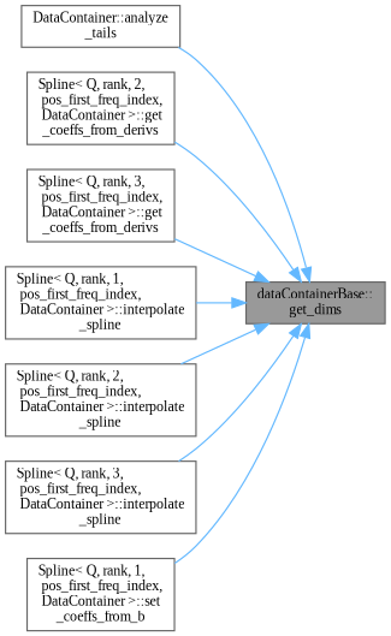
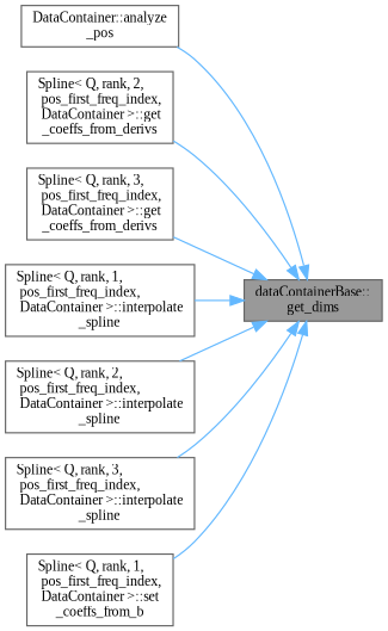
  digraph {
    rankdir=RL
    fontname="Liberation Serif"
    node [color=grey40 fillcolor=white fontname="Liberation Serif" fontsize=10 shape=box style=filled]
    edge [color=steelblue1 dir=back fontname="Liberation Serif" fontsize=10 labelfontname=Helvetica labelfontsize=10 style=solid]
    n1 [color=gray40 fillcolor=grey60 fontcolor=black height=0.2 label="dataContainerBase::\lget_dims" width=0.4]
-   n2 [height=0.2 label="DataContainer::analyze\l_tails" width=0.4]
+   n2 [height=0.2 label="DataContainer::analyze\l_pos" width=0.4]
    n3 [height=0.2 label="Spline\< Q, rank, 2,\l pos_first_freq_index,\l DataContainer \>::get\l_coeffs_from_derivs" width=0.4]
    n4 [height=0.2 label="Spline\< Q, rank, 3,\l pos_first_freq_index,\l DataContainer \>::get\l_coeffs_from_derivs" width=0.4]
    n5 [height=0.2 label="Spline\< Q, rank, 1,\l pos_first_freq_index,\l DataContainer \>::interpolate\l_spline" width=0.4]
    n6 [height=0.2 label="Spline\< Q, rank, 2,\l pos_first_freq_index,\l DataContainer \>::interpolate\l_spline" width=0.4]
    n7 [height=0.2 label="Spline\< Q, rank, 3,\l pos_first_freq_index,\l DataContainer \>::interpolate\l_spline" width=0.4]
    n8 [height=0.2 label="Spline\< Q, rank, 1,\l pos_first_freq_index,\l DataContainer \>::set\l_coeffs_from_b" width=0.4]
    n1 -> n2
    n1 -> n3
    n1 -> n4
    n1 -> n5
    n1 -> n6
    n1 -> n7
    n1 -> n8
  }
